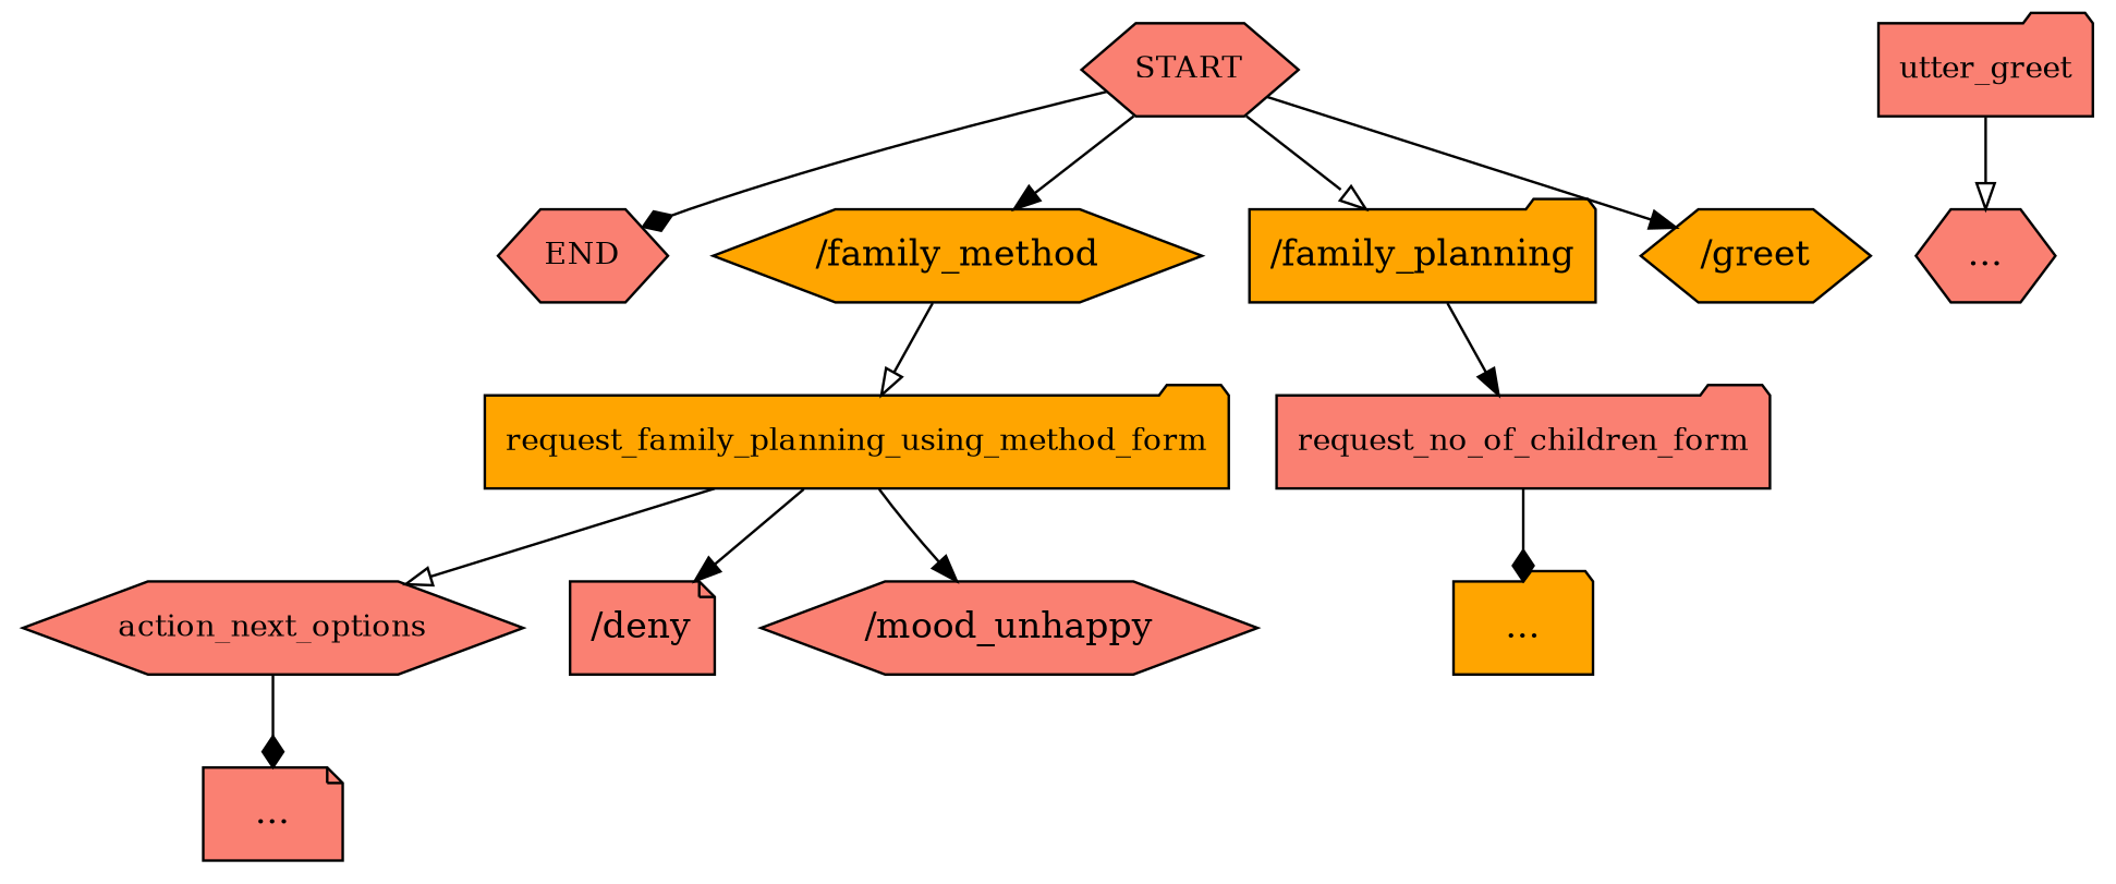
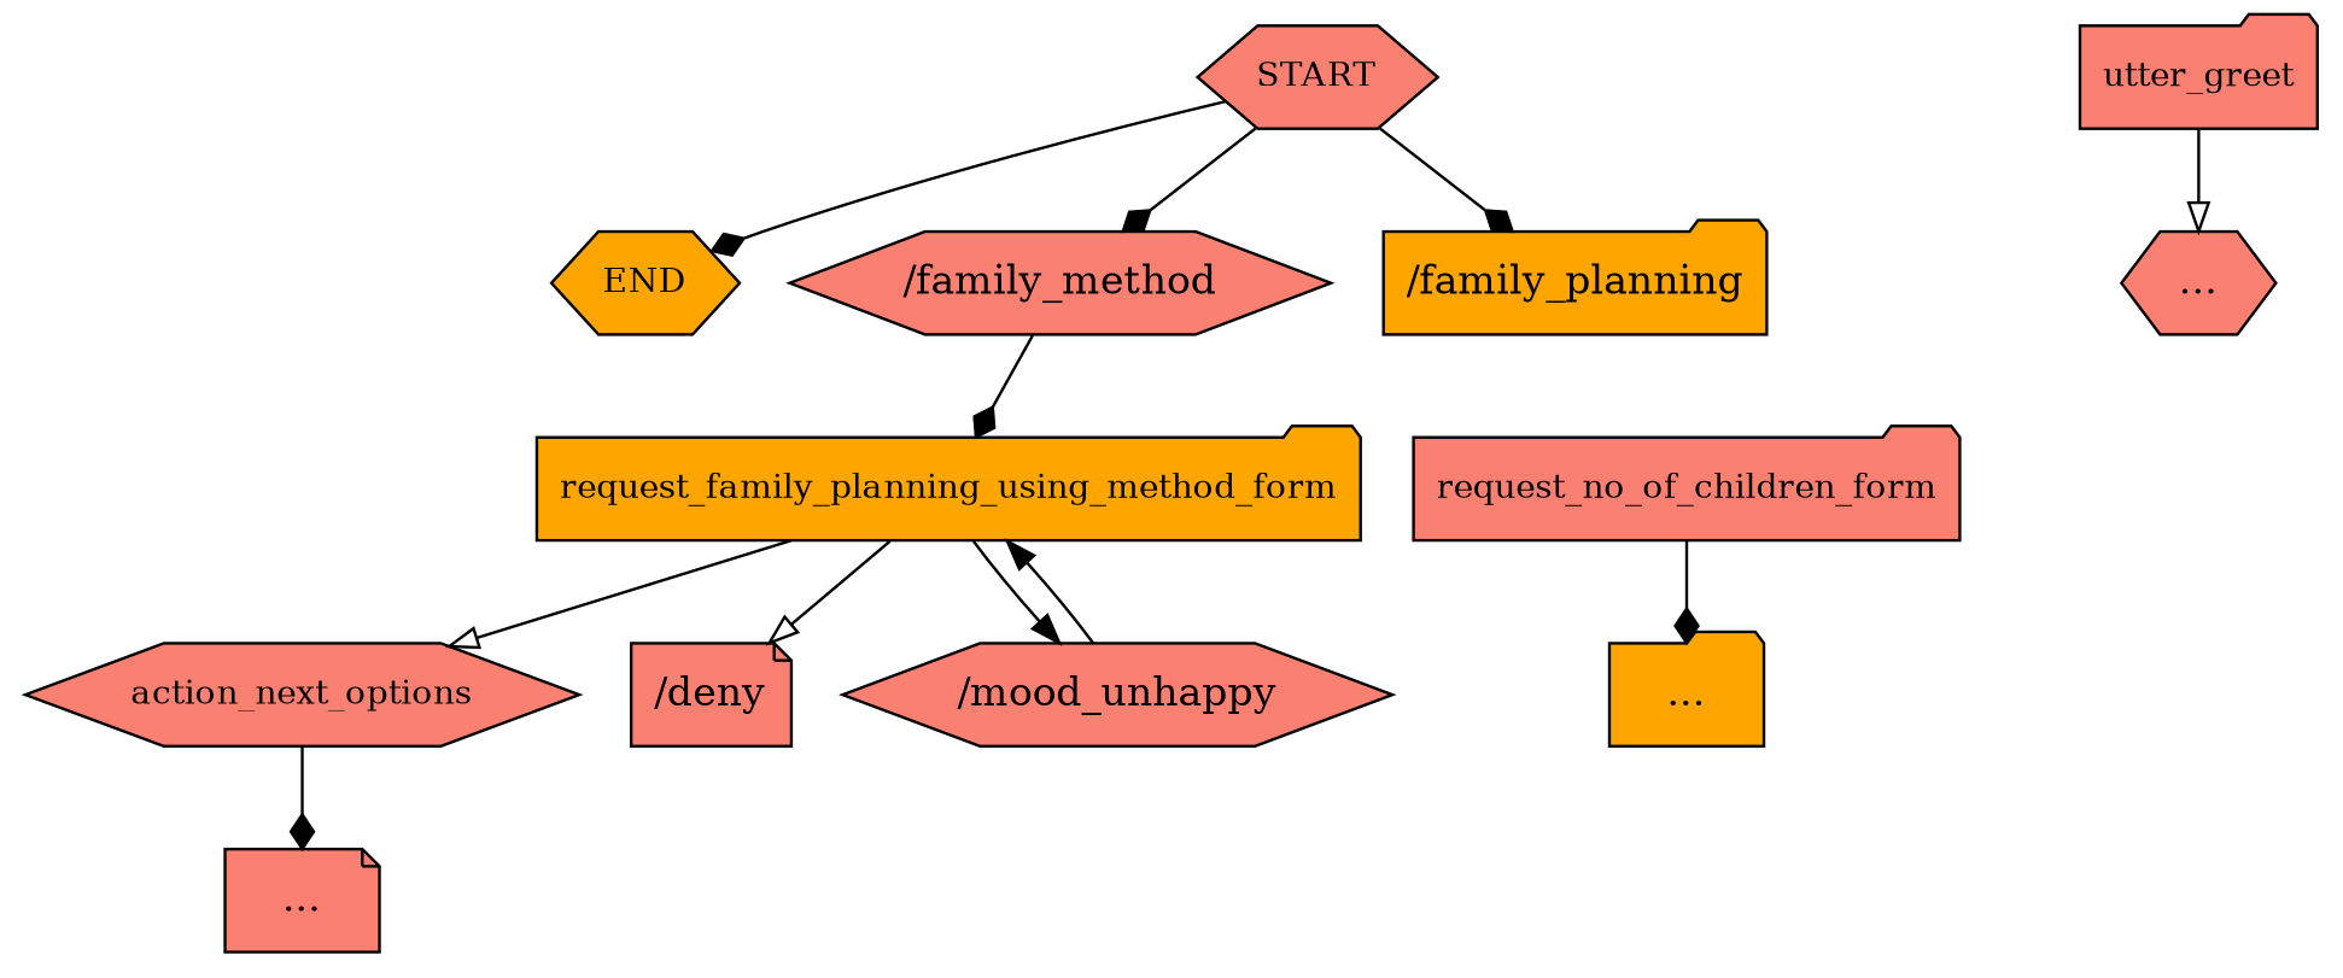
  digraph {
    node [fillcolor=salmon shape=hexagon style=filled]
    edge [arrowhead=normal]
    n1 [fontsize=12 label=START]
-   n2 [fontsize=12 label=END]
-   n3 [fillcolor=orange label="/family_method"]
+   n2 [fillcolor=orange fontsize=12 label=END]
+   n3 [label="/family_method"]
    n4 [fillcolor=orange label="/family_planning" shape=folder]
-   n5 [fillcolor=orange label="/greet"]
    n6 [fillcolor=orange fontsize=12 label=request_family_planning_using_method_form shape=folder]
    n7 [fontsize=12 label=request_no_of_children_form shape=folder]
    n8 [fontsize=12 label=action_next_options]
    n9 [label="/deny" shape=note]
    n10 [label="/mood_unhappy"]
    n11 [label="..." shape=note]
    n12 [fillcolor=orange label="..." shape=folder]
    n13 [fontsize=12 label=utter_greet shape=folder]
    n14 [label="..."]
    n1 -> n2 [arrowhead=diamond]
-   n1 -> n3
-   n1 -> n4 [arrowhead=onormal]
-   n1 -> n5
-   n3 -> n6 [arrowhead=onormal]
-   n4 -> n7
+   n1 -> n3 [arrowhead=diamond]
+   n1 -> n4 [arrowhead=diamond]
+   n3 -> n6 [arrowhead=diamond]
    n6 -> n8 [arrowhead=onormal]
-   n6 -> n9
+   n6 -> n9 [arrowhead=onormal]
    n6 -> n10
    n7 -> n12 [arrowhead=diamond]
    n8 -> n11 [arrowhead=diamond]
+   n10 -> n6
    n13 -> n14 [arrowhead=onormal]
  }
